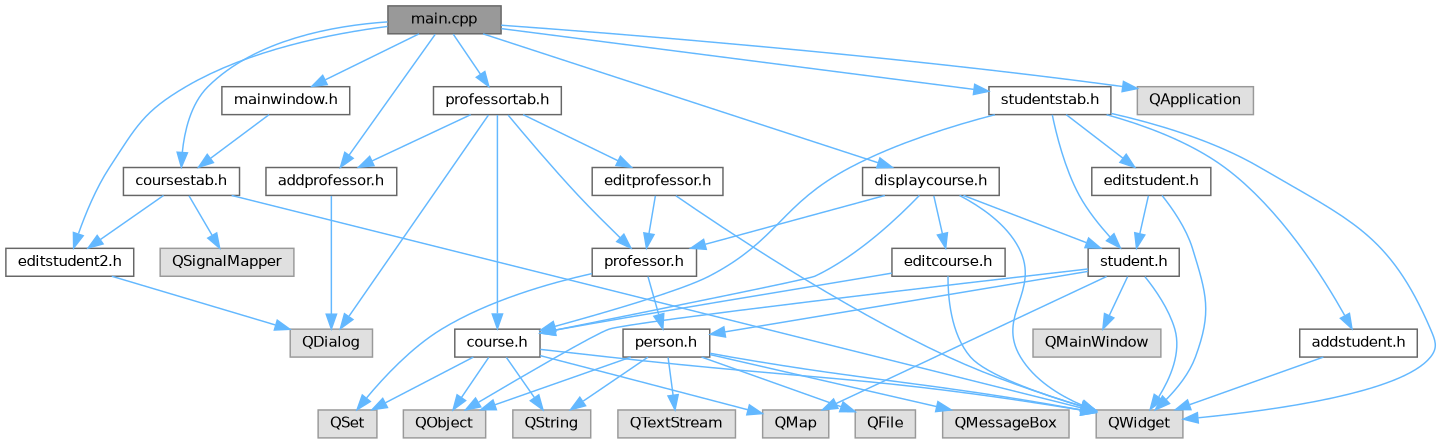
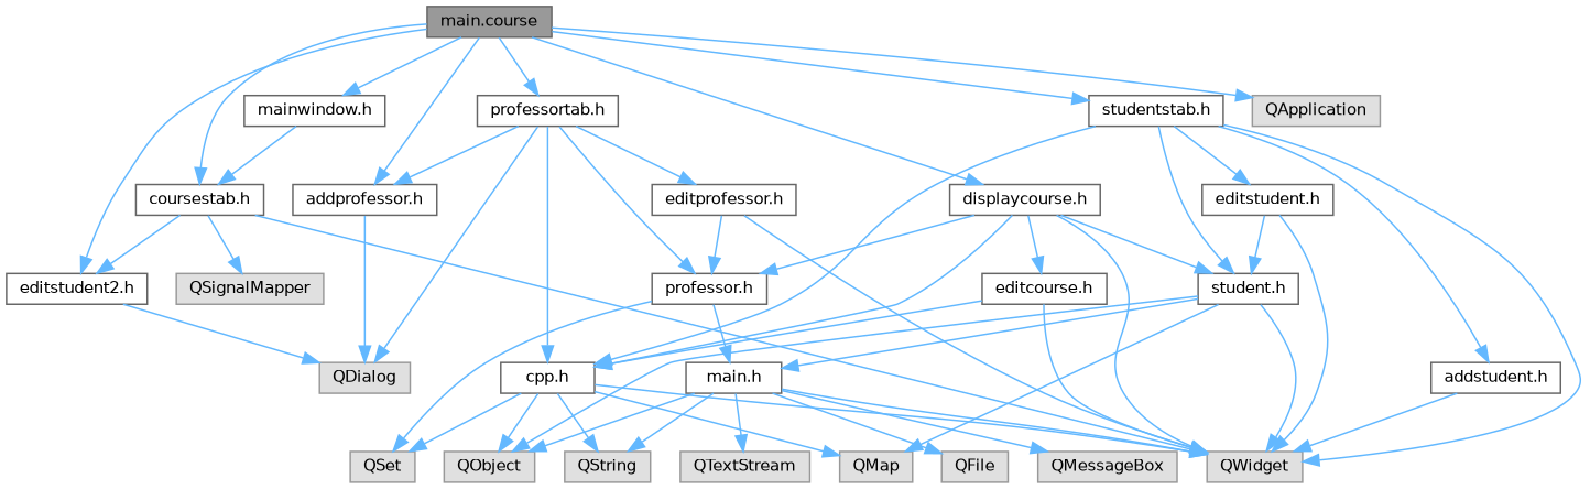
  digraph {
    node [color=grey40 fillcolor=white fontname=Helvetica fontsize=10 shape=box style=filled]
    edge [color=steelblue1 fontname=Helvetica fontsize=10 labelfontname=Helvetica labelfontsize=10 style=solid]
-   n1 [color=gray40 fillcolor=grey60 fontcolor=black height=0.2 label="main.cpp" width=0.4]
+   n1 [color=gray40 fillcolor=grey60 fontcolor=black height=0.2 label="main.course" width=0.4]
    n2 [height=0.2 label="editstudent2.h" width=0.4]
    n3 [height=0.2 label="coursestab.h" width=0.4]
    n4 [height=0.2 label="mainwindow.h" width=0.4]
    n5 [height=0.2 label="addprofessor.h" width=0.4]
    n6 [height=0.2 label="displaycourse.h" width=0.4]
    n7 [height=0.2 label="professortab.h" width=0.4]
    n8 [height=0.2 label="studentstab.h" width=0.4]
    n9 [color=grey60 fillcolor="#E0E0E0" height=0.2 label=QApplication width=0.4]
    n10 [color=grey60 fillcolor="#E0E0E0" height=0.2 label=QDialog width=0.4]
    n11 [color=grey60 fillcolor="#E0E0E0" height=0.2 label=QWidget width=0.4]
    n12 [color=grey60 fillcolor="#E0E0E0" height=0.2 label=QSignalMapper width=0.4]
    n13 [height=0.2 label="addstudent.h" width=0.4]
-   n14 [height=0.2 label="course.h" width=0.4]
+   n14 [height=0.2 label="cpp.h" width=0.4]
    n15 [height=0.2 label="student.h" width=0.4]
    n16 [height=0.2 label="professor.h" width=0.4]
    n17 [height=0.2 label="editcourse.h" width=0.4]
    n18 [height=0.2 label="editprofessor.h" width=0.4]
    n19 [height=0.2 label="editstudent.h" width=0.4]
-   n20 [color=grey60 fillcolor="#E0E0E0" height=0.2 label=QMainWindow width=0.4]
    n21 [color=grey60 fillcolor="#E0E0E0" height=0.2 label=QString width=0.4]
    n22 [color=grey60 fillcolor="#E0E0E0" height=0.2 label=QObject width=0.4]
    n23 [color=grey60 fillcolor="#E0E0E0" height=0.2 label=QSet width=0.4]
    n24 [color=grey60 fillcolor="#E0E0E0" height=0.2 label=QMap width=0.4]
-   n25 [height=0.2 label="person.h" width=0.4]
+   n25 [height=0.2 label="main.h" width=0.4]
    n26 [color=grey60 fillcolor="#E0E0E0" height=0.2 label=QFile width=0.4]
    n27 [color=grey60 fillcolor="#E0E0E0" height=0.2 label=QMessageBox width=0.4]
    n28 [color=grey60 fillcolor="#E0E0E0" height=0.2 label=QTextStream width=0.4]
    n1 -> n2
    n1 -> n3
    n1 -> n4
    n1 -> n5
    n1 -> n6
    n1 -> n7
    n1 -> n8
    n1 -> n9
    n2 -> n10
    n3 -> n2
    n3 -> n11
    n3 -> n12
    n4 -> n3
    n5 -> n10
    n6 -> n11
    n6 -> n14
    n6 -> n15
    n6 -> n16
    n6 -> n17
    n7 -> n5
    n7 -> n10
    n7 -> n14
    n7 -> n16
    n7 -> n18
    n8 -> n11
    n8 -> n13
    n8 -> n14
    n8 -> n15
    n8 -> n19
    n13 -> n11
    n14 -> n11
    n14 -> n21
    n14 -> n22
    n14 -> n23
    n14 -> n24
    n15 -> n11
-   n15 -> n20
    n15 -> n22
    n15 -> n24
    n15 -> n25
    n16 -> n23
    n16 -> n25
    n17 -> n11
    n17 -> n14
    n18 -> n11
    n18 -> n16
    n19 -> n11
    n19 -> n15
    n25 -> n11
    n25 -> n21
    n25 -> n22
    n25 -> n26
    n25 -> n27
    n25 -> n28
  }
